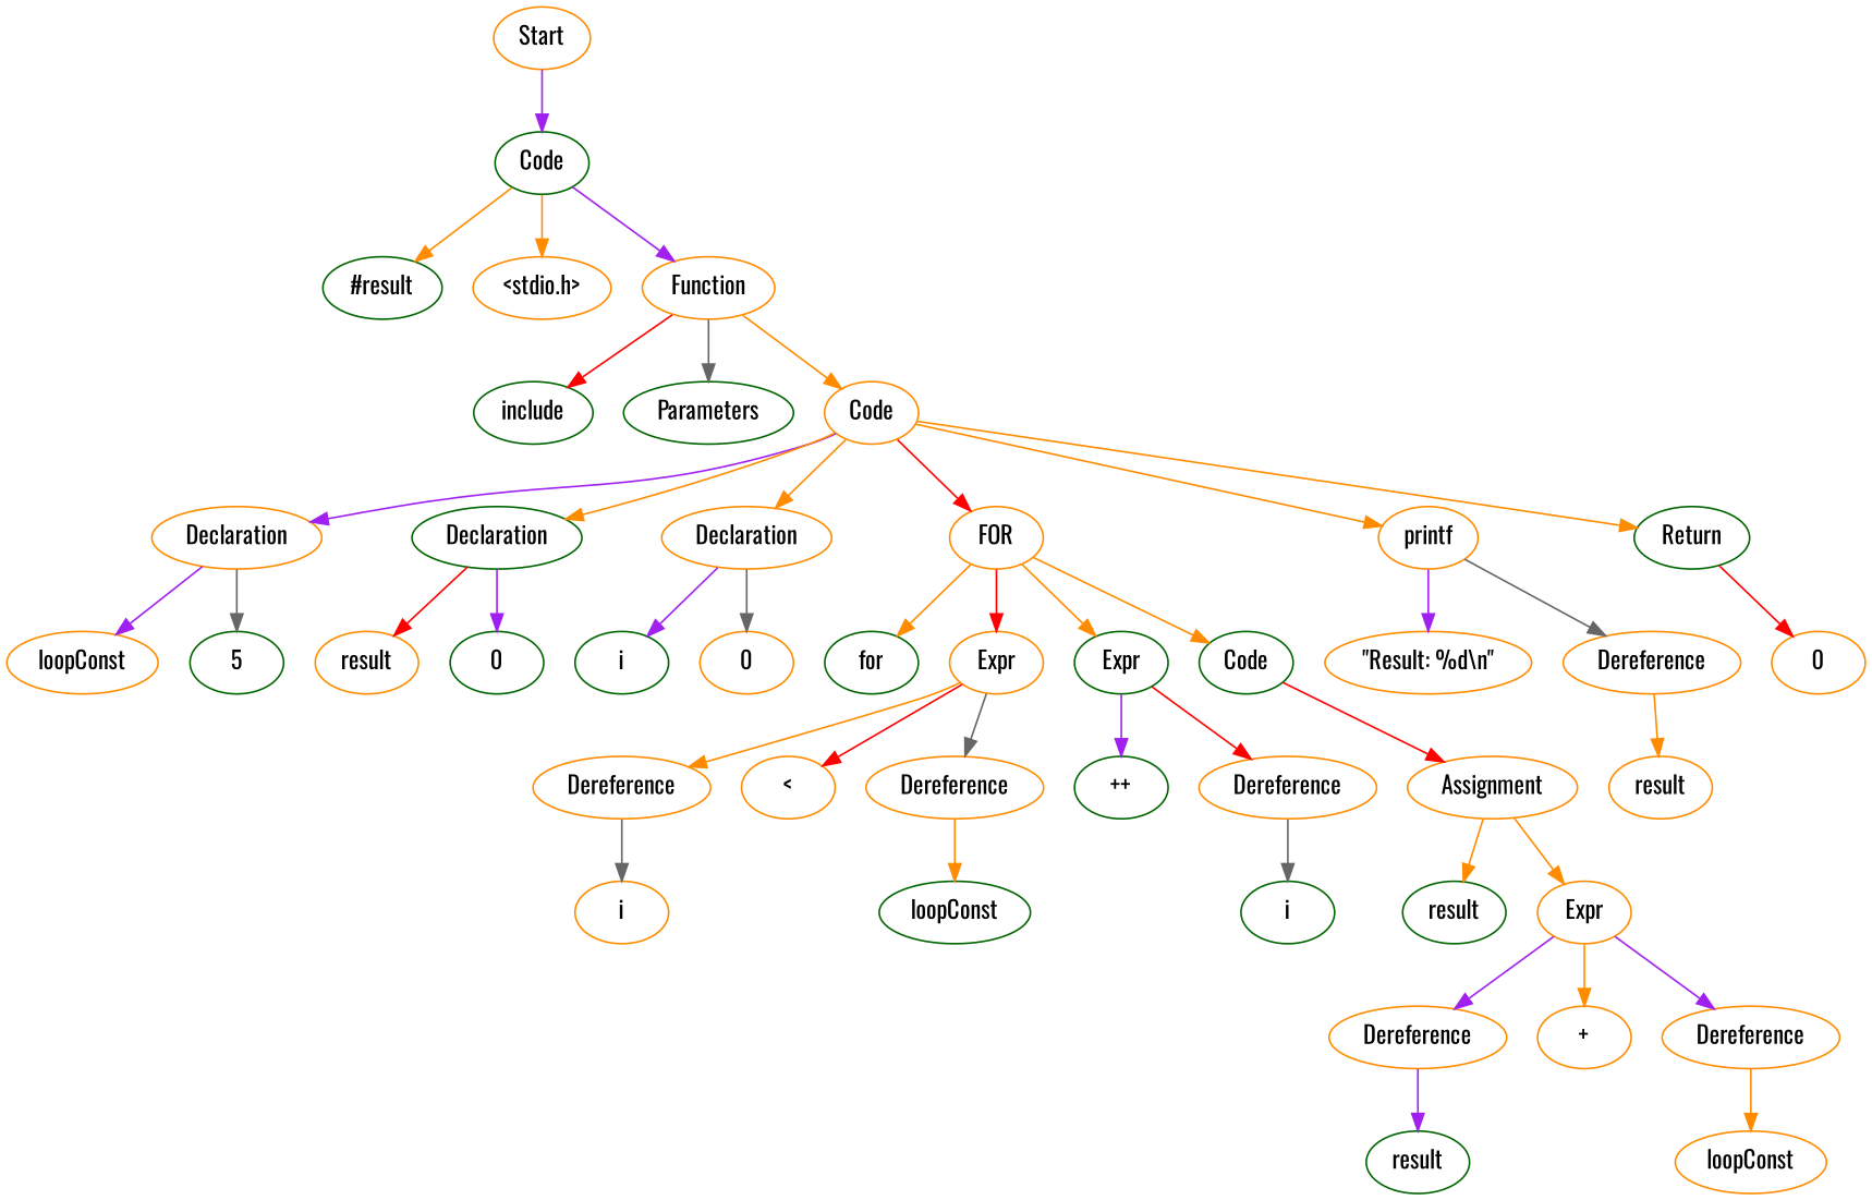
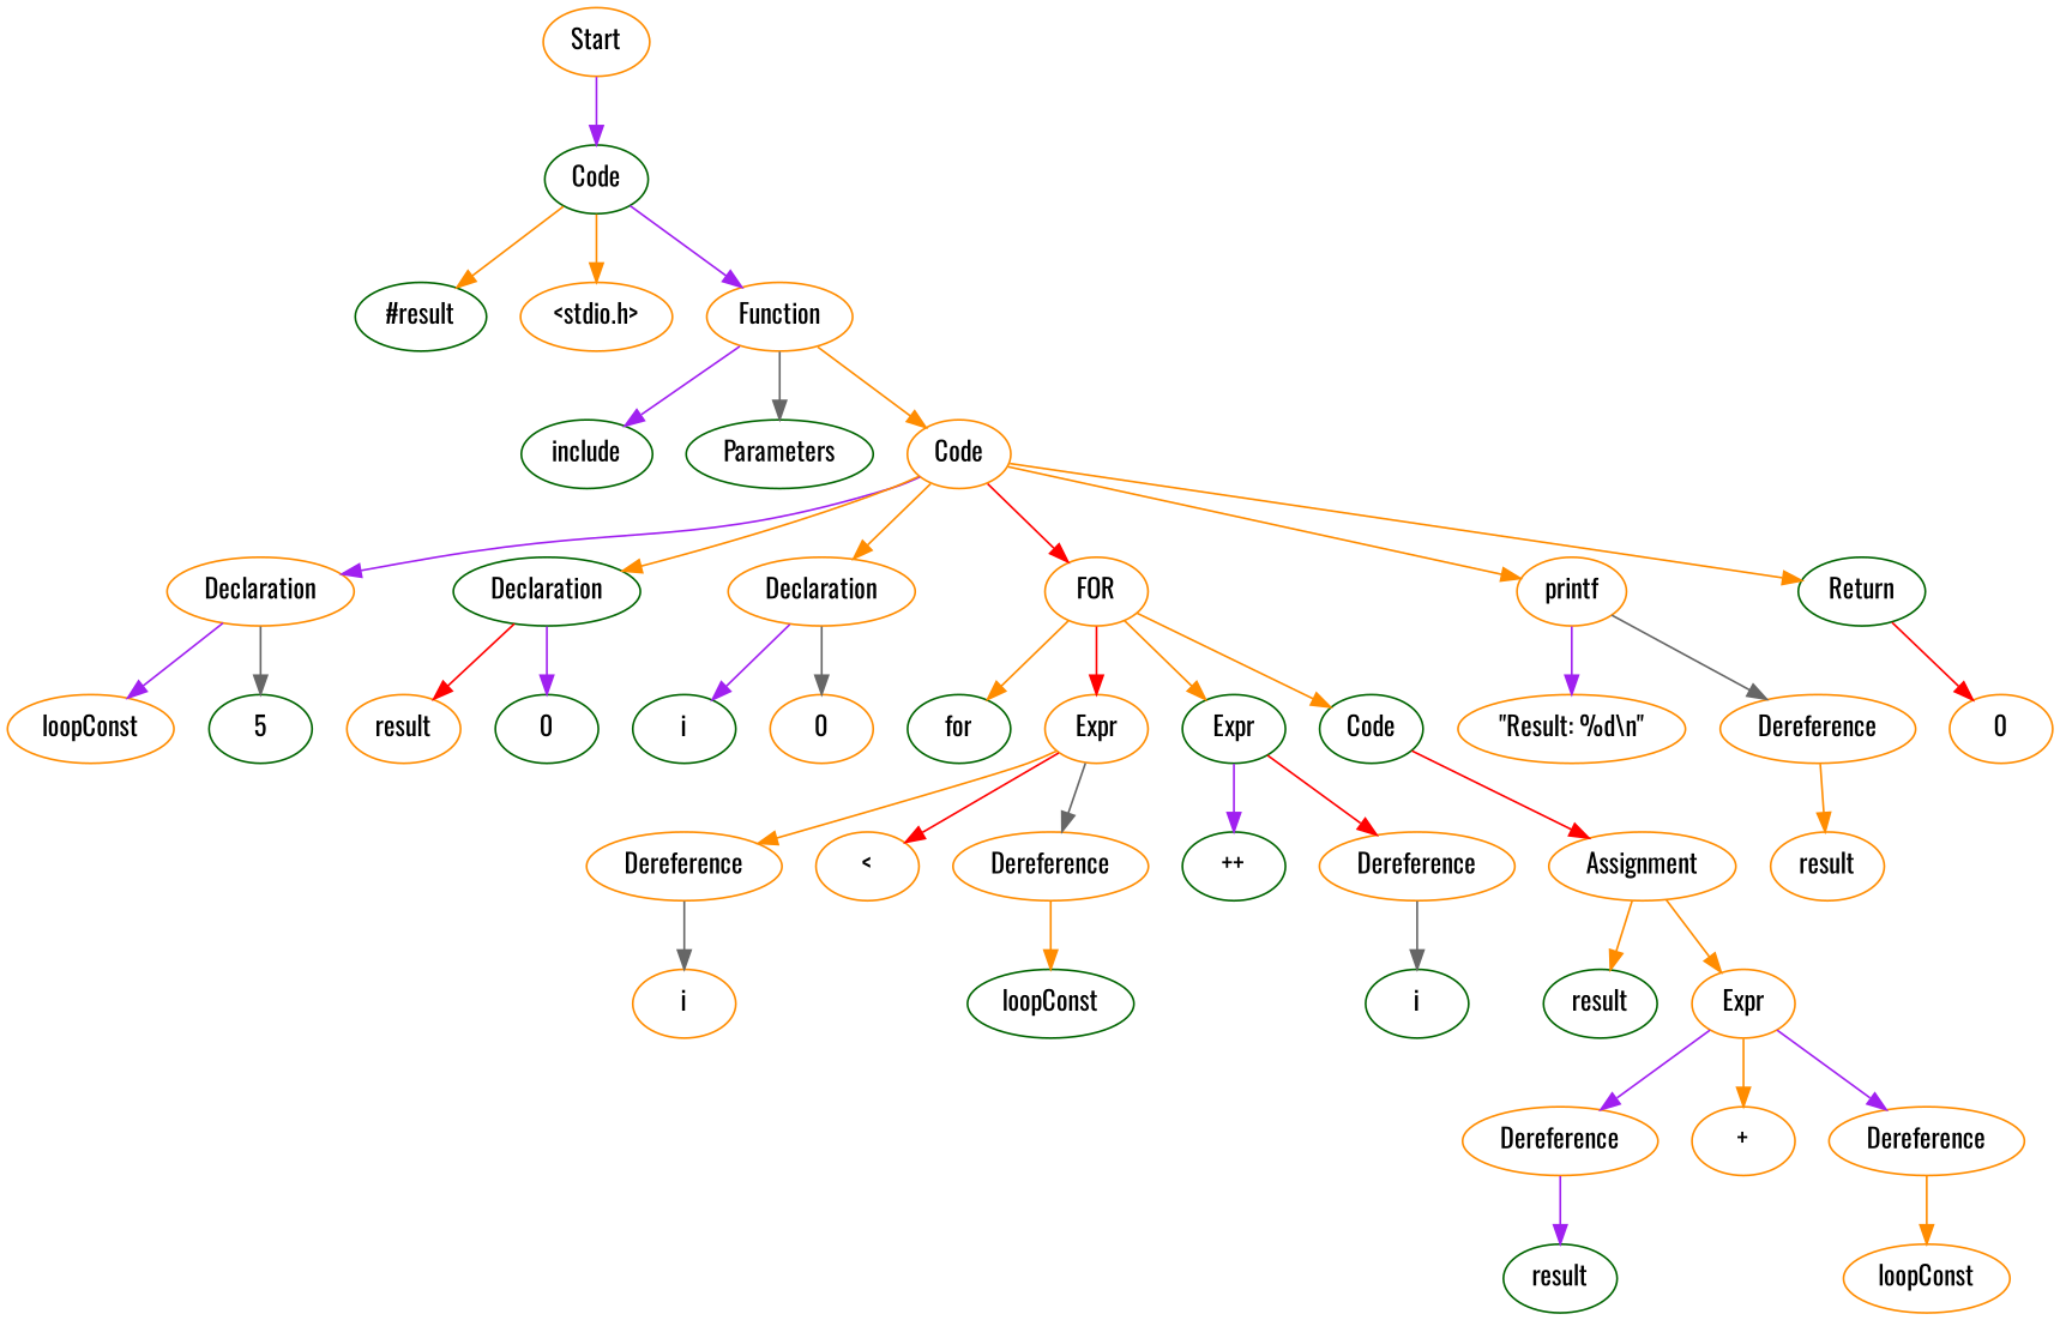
  digraph {
    fontname=Oswald
    node [color=darkorange fontname=Oswald]
    edge [color=darkorange fontname=Oswald]
    n1 [label=Start]
    n2 [color=darkgreen label=Code]
    n3 [color=darkgreen label="#result"]
    n4 [label="<stdio.h>"]
    n5 [label=Function]
    n6 [color=darkgreen label=include]
    n7 [color=darkgreen label=Parameters]
    n8 [label=Code]
    n9 [label=Declaration]
    n10 [color=darkgreen label=Declaration]
    n11 [label=Declaration]
    n12 [label=FOR]
    n13 [label=printf]
    n14 [color=darkgreen label=Return]
    n15 [label=loopConst]
    n16 [color=darkgreen label=5]
    n17 [label=result]
    n18 [color=darkgreen label=0]
    n19 [color=darkgreen label=i]
    n20 [label=0]
    n21 [color=darkgreen label=for]
    n22 [label=Expr]
    n23 [color=darkgreen label=Expr]
    n24 [color=darkgreen label=Code]
    n25 [label="\"Result: %d\\n\""]
    n26 [label=Dereference]
    n27 [label=0]
    n28 [label=Dereference]
    n29 [label="<"]
    n30 [label=Dereference]
    n31 [color=darkgreen label="++"]
    n32 [label=Dereference]
    n33 [label=Assignment]
    n34 [label=result]
    n35 [label=i]
    n36 [color=darkgreen label=loopConst]
    n37 [color=darkgreen label=i]
    n38 [color=darkgreen label=result]
    n39 [label=Expr]
    n40 [label=Dereference]
    n41 [label="+"]
    n42 [label=Dereference]
    n43 [color=darkgreen label=result]
    n44 [label=loopConst]
    n1 -> n2 [color=purple]
    n2 -> n3
    n2 -> n4
    n2 -> n5 [color=purple]
-   n5 -> n6 [color=red]
+   n5 -> n6 [color=purple]
    n5 -> n7 [color=gray40]
    n5 -> n8
    n8 -> n9 [color=purple]
    n8 -> n10
    n8 -> n11
    n8 -> n12 [color=red]
    n8 -> n13
    n8 -> n14
    n9 -> n15 [color=purple]
    n9 -> n16 [color=gray40]
    n10 -> n17 [color=red]
    n10 -> n18 [color=purple]
    n11 -> n19 [color=purple]
    n11 -> n20 [color=gray40]
    n12 -> n21
    n12 -> n22 [color=red]
    n12 -> n23
    n12 -> n24
    n13 -> n25 [color=purple]
    n13 -> n26 [color=gray40]
    n14 -> n27 [color=red]
    n22 -> n28
    n22 -> n29 [color=red]
    n22 -> n30 [color=gray40]
    n23 -> n31 [color=purple]
    n23 -> n32 [color=red]
    n24 -> n33 [color=red]
    n26 -> n34
    n28 -> n35 [color=gray40]
    n30 -> n36
    n32 -> n37 [color=gray40]
    n33 -> n38
    n33 -> n39
    n39 -> n40 [color=purple]
    n39 -> n41
    n39 -> n42 [color=purple]
    n40 -> n43 [color=purple]
    n42 -> n44
  }
